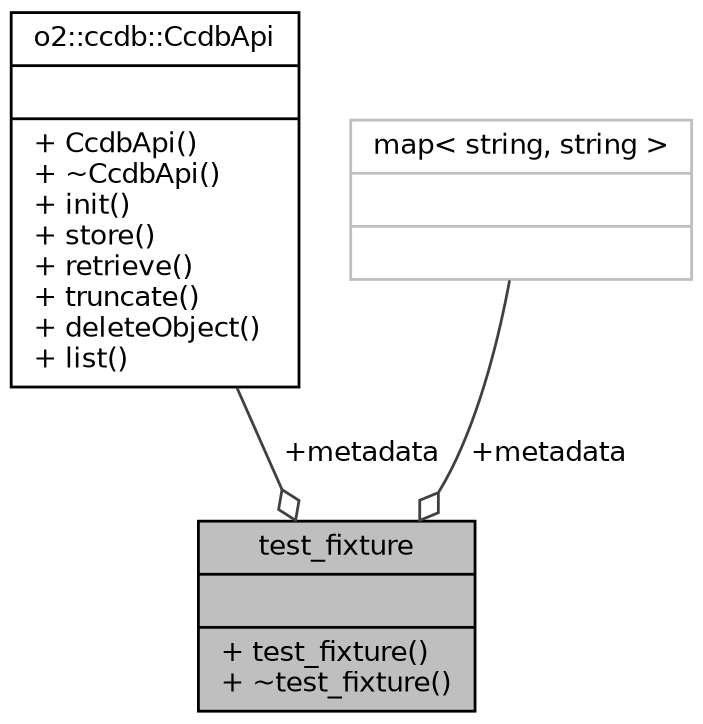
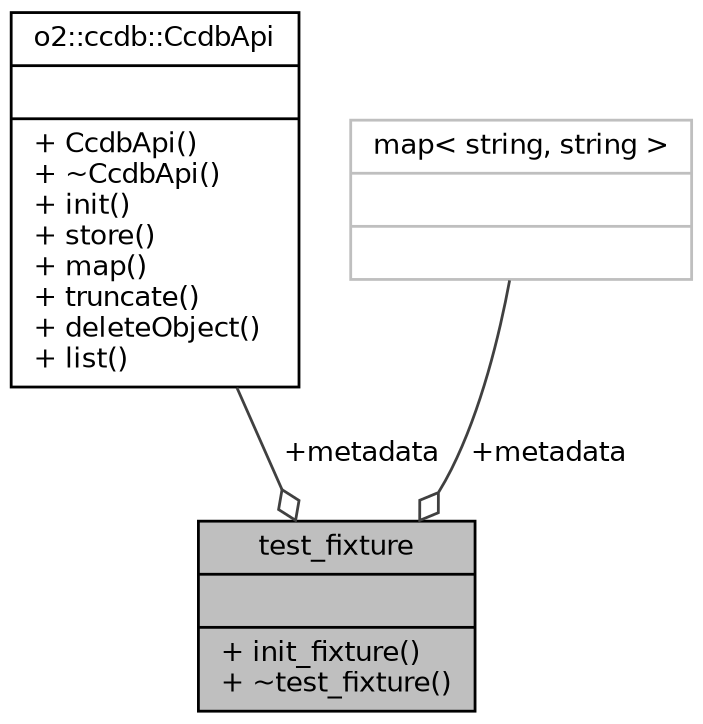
  digraph {
    node [color=black fontname=Helvetica fontsize=10 shape=record]
    edge [arrowhead=odiamond color=grey25 fontname=Helvetica fontsize=10 labelfontname=Helvetica labelfontsize=10 style=solid]
-   n1 [fillcolor=grey75 fontcolor=black height=0.2 label="{test_fixture\n||+ test_fixture()\l+ ~test_fixture()\l}" style=filled width=0.4]
-   n2 [height=0.2 label="{o2::ccdb::CcdbApi\n||+ CcdbApi()\l+ ~CcdbApi()\l+ init()\l+ store()\l+ retrieve()\l+ truncate()\l+ deleteObject()\l+ list()\l}" width=0.4]
+   n1 [fillcolor=grey75 fontcolor=black height=0.2 label="{test_fixture\n||+ init_fixture()\l+ ~test_fixture()\l}" style=filled width=0.4]
+   n2 [height=0.2 label="{o2::ccdb::CcdbApi\n||+ CcdbApi()\l+ ~CcdbApi()\l+ init()\l+ store()\l+ map()\l+ truncate()\l+ deleteObject()\l+ list()\l}" width=0.4]
    n3 [color=grey75 height=0.2 label="{map\< string, string \>\n||}" width=0.4]
    n2 -> n1 [label=" +metadata"]
    n3 -> n1 [label=" +metadata"]
  }
